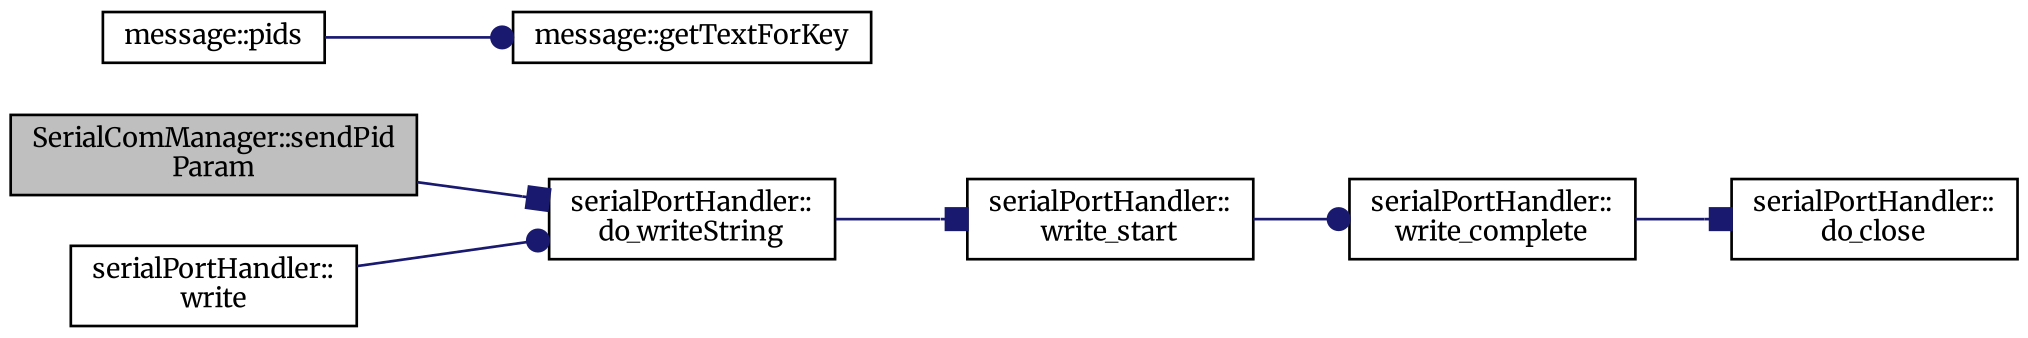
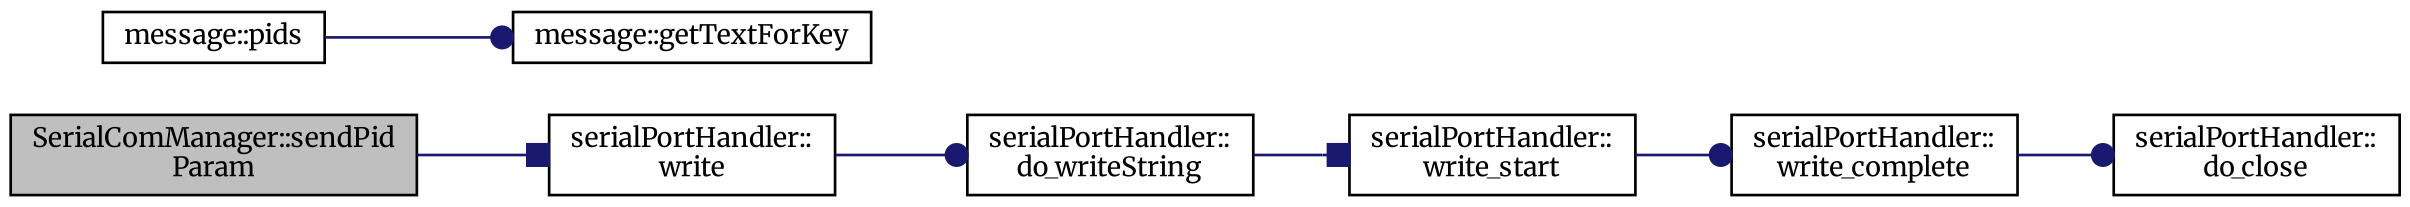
  digraph {
    fontname=Merriweather
    rankdir=LR
    node [color=black fillcolor=white fontname=Merriweather fontsize=10 shape=record style=filled]
    edge [arrowhead=dot color=midnightblue fontname=Merriweather fontsize=10 labelfontname=Helvetica labelfontsize=10 style=solid]
    n1 [fillcolor=grey75 fontcolor=black height=0.2 label="SerialComManager::sendPid\lParam" width=0.4]
    n2 [height=0.2 label="serialPortHandler::\lwrite" width=0.4]
    n3 [height=0.2 label="message::pids" width=0.4]
    n4 [height=0.2 label="message::getTextForKey" width=0.4]
    n5 [height=0.2 label="serialPortHandler::\ldo_writeString" width=0.4]
    n6 [height=0.2 label="serialPortHandler::\lwrite_start" width=0.4]
    n7 [height=0.2 label="serialPortHandler::\lwrite_complete" width=0.4]
    n8 [height=0.2 label="serialPortHandler::\ldo_close" width=0.4]
-   n1 -> n5 [arrowhead=box]
+   n1 -> n2 [arrowhead=box]
    n2 -> n5
    n3 -> n4
    n5 -> n6 [arrowhead=box]
    n6 -> n7
-   n7 -> n8 [arrowhead=box]
+   n7 -> n8
  }
